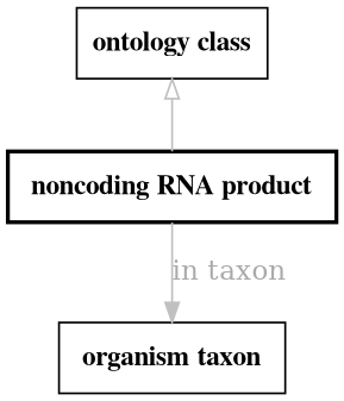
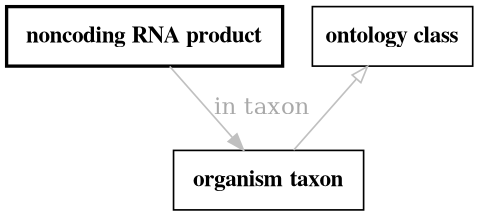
  digraph {
    fontsize=32
    penwidth=5
    node [color=black fontname="times bold" shape=rectangle]
    edge [color=gray fontcolor=darkgray]
    n1 [label=" noncoding RNA product " style=bold]
    n2 [label=" organism taxon " style=solid]
    "ontology class"
    n1 -> n2 [label="in taxon"]
-   "ontology class" -> n1 [arrowtail=onormal dir=back]
+   "ontology class" -> n2 [arrowtail=onormal dir=back]
  }
